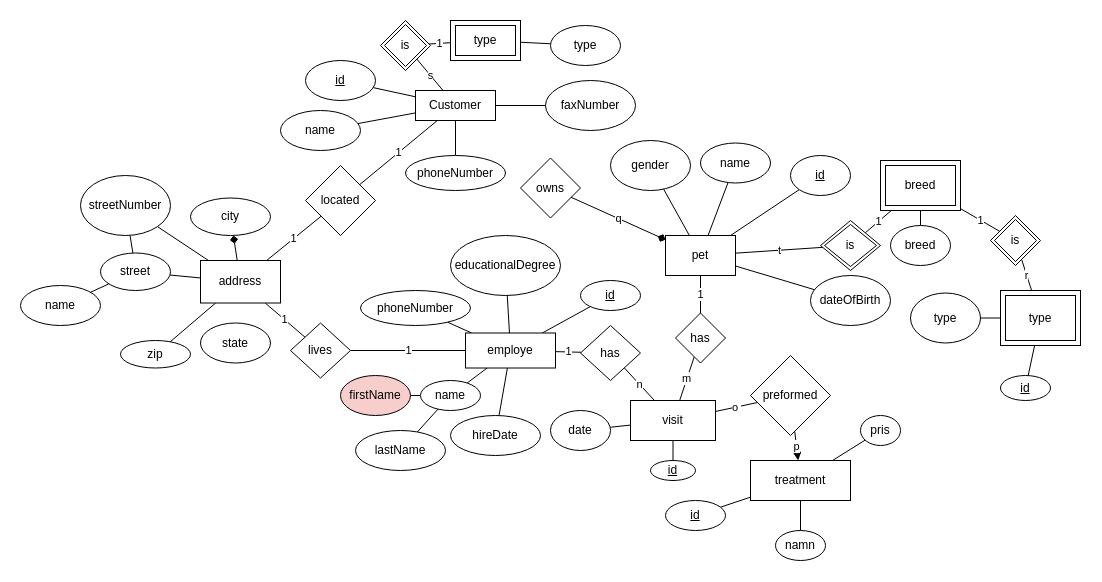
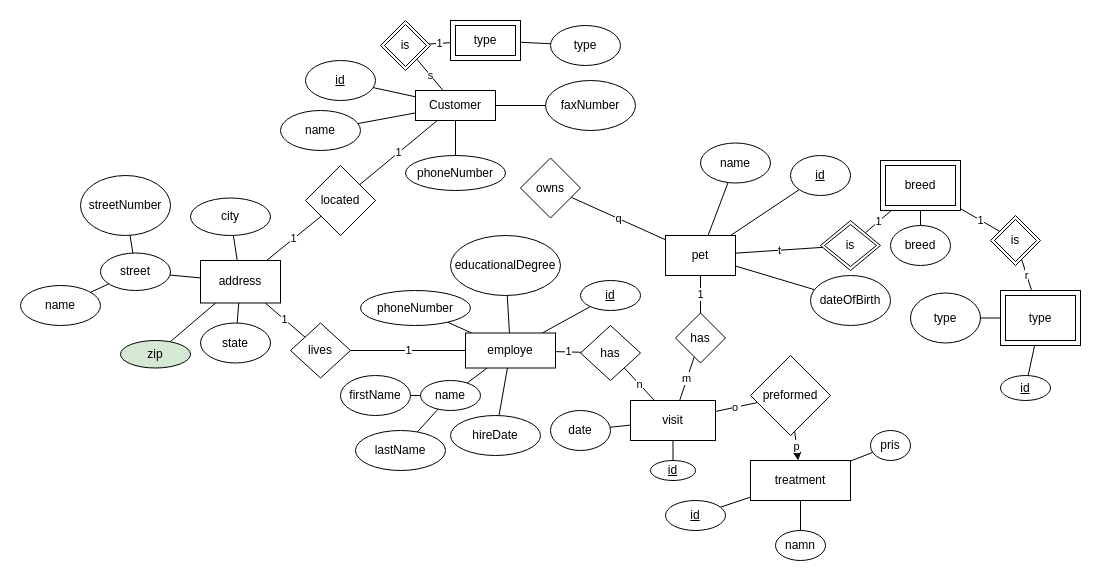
  <mxCell id="0" />
  <mxCell id="1" parent="0" />
  <mxCell id="2" value="" style="edgeStyle=none;orthogonalLoop=1;jettySize=auto;html=1;endArrow=none;" parent="1" source="6" target="16" edge="1"><mxGeometry relative="1" as="geometry" /></mxCell>
  <mxCell id="3" value="" style="edgeStyle=none;orthogonalLoop=1;jettySize=auto;html=1;endArrow=none;" parent="1" source="6" target="17" edge="1"><mxGeometry relative="1" as="geometry" /></mxCell>
  <mxCell id="4" value="s" style="edgeStyle=none;orthogonalLoop=1;jettySize=auto;html=1;endArrow=none;" parent="1" source="6" target="30" edge="1"><mxGeometry relative="1" as="geometry" /></mxCell>
  <mxCell id="5" value="" style="edgeStyle=none;orthogonalLoop=1;jettySize=auto;html=1;endArrow=none;" parent="1" source="6" target="97" edge="1"><mxGeometry relative="1" as="geometry" /></mxCell>
  <mxCell id="6" value="Customer" style="rounded=0;whiteSpace=wrap;html=1;" parent="1" vertex="1"><mxGeometry x="415" y="90" width="80" height="30" as="geometry" /></mxCell>
  <mxCell id="7" value="" style="edgeStyle=none;orthogonalLoop=1;jettySize=auto;html=1;endArrow=none;" parent="1" source="13" target="14" edge="1"><mxGeometry relative="1" as="geometry" /></mxCell>
  <mxCell id="8" value="" style="edgeStyle=none;orthogonalLoop=1;jettySize=auto;html=1;endArrow=none;" parent="1" source="13" target="15" edge="1"><mxGeometry relative="1" as="geometry" /></mxCell>
  <mxCell id="9" value="t" style="edgeStyle=none;orthogonalLoop=1;jettySize=auto;html=1;endArrow=none;" parent="1" source="13" target="26" edge="1"><mxGeometry relative="1" as="geometry" /></mxCell>
- <mxCell id="10" value="" style="edgeStyle=none;orthogonalLoop=1;jettySize=auto;html=1;endArrow=none;" parent="1" source="13" target="62" edge="1"><mxGeometry relative="1" as="geometry" /></mxCell>
  <mxCell id="11" value="" style="edgeStyle=none;orthogonalLoop=1;jettySize=auto;html=1;endArrow=none;" parent="1" source="13" target="63" edge="1"><mxGeometry relative="1" as="geometry" /></mxCell>
  <mxCell id="12" value="1" style="edgeStyle=none;orthogonalLoop=1;jettySize=auto;html=1;endArrow=none;" parent="1" source="13" target="80" edge="1"><mxGeometry relative="1" as="geometry"><mxPoint x="693.158" y="358.158" as="targetPoint" /></mxGeometry></mxCell>
  <mxCell id="13" value="pet" style="rounded=0;whiteSpace=wrap;html=1;" parent="1" vertex="1"><mxGeometry x="665" y="235" width="70" height="40" as="geometry" /></mxCell>
  <mxCell id="14" value="&lt;u&gt;id&lt;/u&gt;" style="ellipse;whiteSpace=wrap;html=1;rounded=0;" parent="1" vertex="1"><mxGeometry x="790" y="155" width="60" height="40" as="geometry" /></mxCell>
  <mxCell id="15" value="name" style="ellipse;whiteSpace=wrap;html=1;rounded=0;" parent="1" vertex="1"><mxGeometry x="700" y="142.5" width="70" height="40" as="geometry" /></mxCell>
  <mxCell id="16" value="name" style="ellipse;whiteSpace=wrap;html=1;rounded=0;" parent="1" vertex="1"><mxGeometry x="280" y="110" width="80" height="40" as="geometry" /></mxCell>
  <mxCell id="17" value="&lt;u&gt;id&lt;/u&gt;" style="ellipse;whiteSpace=wrap;html=1;rounded=0;" parent="1" vertex="1"><mxGeometry x="305" y="60" width="70" height="40" as="geometry" /></mxCell>
  <mxCell id="18" value="1" style="edgeStyle=none;orthogonalLoop=1;jettySize=auto;html=1;endArrow=none;" parent="1" source="20" target="27" edge="1"><mxGeometry relative="1" as="geometry" /></mxCell>
  <mxCell id="19" value="" style="edgeStyle=none;orthogonalLoop=1;jettySize=auto;html=1;endArrow=none;" parent="1" source="20" target="28" edge="1"><mxGeometry relative="1" as="geometry" /></mxCell>
  <mxCell id="20" value="breed" style="shape=ext;margin=3;double=1;whiteSpace=wrap;html=1;align=center;" parent="1" vertex="1"><mxGeometry x="880" y="160" width="80" height="50" as="geometry" /></mxCell>
  <mxCell id="21" value="" style="edgeStyle=none;orthogonalLoop=1;jettySize=auto;html=1;endArrow=none;" parent="1" source="24" target="29" edge="1"><mxGeometry relative="1" as="geometry" /></mxCell>
  <mxCell id="22" value="" style="edgeStyle=none;orthogonalLoop=1;jettySize=auto;html=1;endArrow=none;" parent="1" source="24" target="95" edge="1"><mxGeometry relative="1" as="geometry" /></mxCell>
  <mxCell id="23" value="r" style="edgeStyle=none;orthogonalLoop=1;jettySize=auto;html=1;endArrow=none;" parent="1" source="24" target="27" edge="1"><mxGeometry relative="1" as="geometry" /></mxCell>
  <mxCell id="24" value="type" style="shape=ext;margin=3;double=1;whiteSpace=wrap;html=1;align=center;" parent="1" vertex="1"><mxGeometry x="1000" y="290" width="80" height="55" as="geometry" /></mxCell>
  <mxCell id="25" value="1" style="edgeStyle=none;orthogonalLoop=1;jettySize=auto;html=1;endArrow=none;" parent="1" source="26" target="20" edge="1"><mxGeometry relative="1" as="geometry" /></mxCell>
  <mxCell id="26" value="is" style="shape=rhombus;double=1;perimeter=rhombusPerimeter;whiteSpace=wrap;html=1;align=center;" parent="1" vertex="1"><mxGeometry x="820" y="220" width="60" height="50" as="geometry" /></mxCell>
  <mxCell id="27" value="is" style="shape=rhombus;double=1;perimeter=rhombusPerimeter;whiteSpace=wrap;html=1;align=center;" parent="1" vertex="1"><mxGeometry x="990" y="215" width="50" height="50" as="geometry" /></mxCell>
  <mxCell id="28" value="breed" style="ellipse;whiteSpace=wrap;html=1;" parent="1" vertex="1"><mxGeometry x="890" y="225" width="60" height="40" as="geometry" /></mxCell>
  <mxCell id="29" value="type" style="ellipse;whiteSpace=wrap;html=1;" parent="1" vertex="1"><mxGeometry x="910" y="292.5" width="70" height="50" as="geometry" /></mxCell>
  <mxCell id="30" value="is" style="shape=rhombus;double=1;perimeter=rhombusPerimeter;whiteSpace=wrap;html=1;align=center;" parent="1" vertex="1"><mxGeometry x="380" y="20" width="50" height="50" as="geometry" /></mxCell>
  <mxCell id="31" value="1" style="edgeStyle=none;orthogonalLoop=1;jettySize=auto;html=1;endArrow=none;" parent="1" source="33" target="30" edge="1"><mxGeometry relative="1" as="geometry" /></mxCell>
  <mxCell id="32" value="" style="edgeStyle=none;orthogonalLoop=1;jettySize=auto;html=1;endArrow=none;" parent="1" source="33" target="34" edge="1"><mxGeometry relative="1" as="geometry" /></mxCell>
  <mxCell id="33" value="type" style="shape=ext;margin=3;double=1;whiteSpace=wrap;html=1;align=center;" parent="1" vertex="1"><mxGeometry x="450" y="20" width="70" height="40" as="geometry" /></mxCell>
  <mxCell id="34" value="type" style="ellipse;whiteSpace=wrap;html=1;" parent="1" vertex="1"><mxGeometry x="550" y="25" width="70" height="40" as="geometry" /></mxCell>
  <mxCell id="35" value="1" style="edgeStyle=none;orthogonalLoop=1;jettySize=auto;html=1;endArrow=none;" parent="1" source="98" target="42" edge="1"><mxGeometry relative="1" as="geometry"><mxPoint x="263.529" y="265" as="sourcePoint" /></mxGeometry></mxCell>
  <mxCell id="36" value="1" style="edgeStyle=none;orthogonalLoop=1;jettySize=auto;html=1;endArrow=none;" parent="1" source="98" target="44" edge="1"><mxGeometry relative="1" as="geometry"><mxPoint x="264.615" y="305" as="sourcePoint" /></mxGeometry></mxCell>
  <mxCell id="37" value="" style="edgeStyle=none;orthogonalLoop=1;jettySize=auto;html=1;endArrow=none;" parent="1" source="98" target="55" edge="1"><mxGeometry relative="1" as="geometry"><mxPoint x="190" y="278.357" as="sourcePoint" /></mxGeometry></mxCell>
- <mxCell id="38" value="" style="edgeStyle=none;orthogonalLoop=1;jettySize=auto;html=1;endArrow=diamond;" parent="1" source="98" target="58" edge="1"><mxGeometry relative="1" as="geometry"><mxPoint x="246" y="306" as="sourcePoint" /></mxGeometry></mxCell>
+ <mxCell id="38" value="" style="edgeStyle=none;orthogonalLoop=1;jettySize=auto;html=1;endArrow=none;" parent="1" source="98" target="58" edge="1"><mxGeometry relative="1" as="geometry"><mxPoint x="246" y="306" as="sourcePoint" /></mxGeometry></mxCell>
  <mxCell id="39" value="" style="edgeStyle=none;orthogonalLoop=1;jettySize=auto;html=1;endArrow=none;" parent="1" source="98" target="59" edge="1"><mxGeometry relative="1" as="geometry"><mxPoint x="215.306" y="305" as="sourcePoint" /></mxGeometry></mxCell>
- <mxCell id="40" value="" style="edgeStyle=none;orthogonalLoop=1;jettySize=auto;html=1;endArrow=none;" parent="1" source="98" target="57" edge="1"><mxGeometry relative="1" as="geometry"><mxPoint x="238.261" y="305" as="sourcePoint" /></mxGeometry></mxCell>
+ <mxCell id="40" value="" style="edgeStyle=none;orthogonalLoop=1;jettySize=auto;html=1;endArrow=none;" parent="1" source="98" target="60" edge="1"><mxGeometry relative="1" as="geometry"><mxPoint x="238.261" y="305" as="sourcePoint" /></mxGeometry></mxCell>
  <mxCell id="41" value="1" style="edgeStyle=none;orthogonalLoop=1;jettySize=auto;html=1;endArrow=none;" parent="1" source="42" target="6" edge="1"><mxGeometry relative="1" as="geometry" /></mxCell>
  <mxCell id="42" value="located" style="rhombus;whiteSpace=wrap;html=1;rounded=0;" parent="1" vertex="1"><mxGeometry x="305" y="165" width="70" height="70" as="geometry" /></mxCell>
  <mxCell id="43" value="1" style="edgeStyle=none;orthogonalLoop=1;jettySize=auto;html=1;endArrow=none;" parent="1" source="44" target="52" edge="1"><mxGeometry relative="1" as="geometry" /></mxCell>
  <mxCell id="44" value="lives" style="rhombus;whiteSpace=wrap;html=1;rounded=0;" parent="1" vertex="1"><mxGeometry x="290" y="322.5" width="60" height="55" as="geometry" /></mxCell>
  <mxCell id="45" value="" style="edgeStyle=none;orthogonalLoop=1;jettySize=auto;html=1;endArrow=none;" parent="1" source="6" target="61" edge="1"><mxGeometry relative="1" as="geometry" /></mxCell>
  <mxCell id="46" value="" style="edgeStyle=none;orthogonalLoop=1;jettySize=auto;html=1;endArrow=none;" parent="1" source="52" target="66" edge="1"><mxGeometry relative="1" as="geometry" /></mxCell>
  <mxCell id="47" value="" style="edgeStyle=none;orthogonalLoop=1;jettySize=auto;html=1;endArrow=none;" parent="1" source="52" target="69" edge="1"><mxGeometry relative="1" as="geometry" /></mxCell>
  <mxCell id="48" value="" style="edgeStyle=none;orthogonalLoop=1;jettySize=auto;html=1;endArrow=none;" parent="1" source="52" target="72" edge="1"><mxGeometry relative="1" as="geometry" /></mxCell>
  <mxCell id="49" value="" style="edgeStyle=none;orthogonalLoop=1;jettySize=auto;html=1;endArrow=none;" parent="1" source="52" target="73" edge="1"><mxGeometry relative="1" as="geometry" /></mxCell>
  <mxCell id="50" value="1" style="edgeStyle=none;orthogonalLoop=1;jettySize=auto;html=1;endArrow=none;" parent="1" source="52" target="77" edge="1"><mxGeometry relative="1" as="geometry"><mxPoint x="632.353" y="372.647" as="targetPoint" /></mxGeometry></mxCell>
  <mxCell id="51" value="" style="edgeStyle=none;orthogonalLoop=1;jettySize=auto;html=1;endArrow=none;" parent="1" source="52" target="96" edge="1"><mxGeometry relative="1" as="geometry" /></mxCell>
  <mxCell id="52" value="employe" style="whiteSpace=wrap;html=1;rounded=0;" parent="1" vertex="1"><mxGeometry x="465" y="332.5" width="90" height="35" as="geometry" /></mxCell>
  <mxCell id="53" value="" style="edgeStyle=none;orthogonalLoop=1;jettySize=auto;html=1;endArrow=none;" parent="1" source="55" target="56" edge="1"><mxGeometry relative="1" as="geometry" /></mxCell>
  <mxCell id="54" value="" style="edgeStyle=none;orthogonalLoop=1;jettySize=auto;html=1;endArrow=none;" parent="1" source="55" target="57" edge="1"><mxGeometry relative="1" as="geometry" /></mxCell>
  <mxCell id="55" value="street" style="ellipse;whiteSpace=wrap;html=1;rounded=0;" parent="1" vertex="1"><mxGeometry x="100" y="252.5" width="70" height="37.5" as="geometry" /></mxCell>
  <mxCell id="56" value="name" style="ellipse;whiteSpace=wrap;html=1;rounded=0;" parent="1" vertex="1"><mxGeometry x="20" y="285" width="80" height="40" as="geometry" /></mxCell>
  <mxCell id="57" value="streetNumber" style="ellipse;whiteSpace=wrap;html=1;rounded=0;" parent="1" vertex="1"><mxGeometry x="80" y="175" width="90" height="60" as="geometry" /></mxCell>
  <mxCell id="58" value="city" style="ellipse;whiteSpace=wrap;html=1;rounded=0;" parent="1" vertex="1"><mxGeometry x="190" y="197.5" width="80" height="37.5" as="geometry" /></mxCell>
- <mxCell id="59" value="zip" style="ellipse;whiteSpace=wrap;html=1;rounded=0;" parent="1" vertex="1"><mxGeometry x="120" y="340" width="70" height="27.5" as="geometry" /></mxCell>
+ <mxCell id="59" value="zip" style="ellipse;whiteSpace=wrap;html=1;rounded=0;fillColor=#d5e8d4;" parent="1" vertex="1"><mxGeometry x="120" y="340" width="70" height="27.5" as="geometry" /></mxCell>
  <mxCell id="60" value="state" style="ellipse;whiteSpace=wrap;html=1;rounded=0;" parent="1" vertex="1"><mxGeometry x="200" y="322.5" width="70" height="40" as="geometry" /></mxCell>
  <mxCell id="61" value="faxNumber" style="ellipse;whiteSpace=wrap;html=1;rounded=0;" parent="1" vertex="1"><mxGeometry x="545" y="80" width="90" height="50" as="geometry" /></mxCell>
- <mxCell id="62" value="gender" style="ellipse;whiteSpace=wrap;html=1;rounded=0;" parent="1" vertex="1"><mxGeometry x="610" y="140" width="80" height="50" as="geometry" /></mxCell>
  <mxCell id="63" value="dateOfBirth" style="ellipse;whiteSpace=wrap;html=1;rounded=0;" parent="1" vertex="1"><mxGeometry x="810" y="275" width="80" height="50" as="geometry" /></mxCell>
- <mxCell id="64" value="q" style="edgeStyle=none;orthogonalLoop=1;jettySize=auto;html=1;endArrow=diamond;" parent="1" source="65" target="13" edge="1"><mxGeometry relative="1" as="geometry" /></mxCell>
+ <mxCell id="64" value="q" style="edgeStyle=none;orthogonalLoop=1;jettySize=auto;html=1;endArrow=none;" parent="1" source="65" target="13" edge="1"><mxGeometry relative="1" as="geometry" /></mxCell>
  <mxCell id="65" value="owns" style="rhombus;whiteSpace=wrap;html=1;rounded=0;" parent="1" vertex="1"><mxGeometry x="520" y="157.5" width="60" height="60" as="geometry" /></mxCell>
  <mxCell id="66" value="&lt;u&gt;id&lt;/u&gt;" style="ellipse;whiteSpace=wrap;html=1;rounded=0;" parent="1" vertex="1"><mxGeometry x="580" y="280" width="60" height="30" as="geometry" /></mxCell>
  <mxCell id="67" value="" style="edgeStyle=none;orthogonalLoop=1;jettySize=auto;html=1;endArrow=none;" parent="1" source="69" target="70" edge="1"><mxGeometry relative="1" as="geometry" /></mxCell>
  <mxCell id="68" value="" style="edgeStyle=none;orthogonalLoop=1;jettySize=auto;html=1;endArrow=none;" parent="1" source="69" target="71" edge="1"><mxGeometry relative="1" as="geometry" /></mxCell>
  <mxCell id="69" value="name" style="ellipse;whiteSpace=wrap;html=1;rounded=0;" parent="1" vertex="1"><mxGeometry x="420" y="380" width="60" height="30" as="geometry" /></mxCell>
- <mxCell id="70" value="firstName" style="ellipse;whiteSpace=wrap;html=1;rounded=0;fillColor=#f8cecc;" parent="1" vertex="1"><mxGeometry x="340" y="375" width="70" height="40" as="geometry" /></mxCell>
+ <mxCell id="70" value="firstName" style="ellipse;whiteSpace=wrap;html=1;rounded=0;" parent="1" vertex="1"><mxGeometry x="340" y="375" width="70" height="40" as="geometry" /></mxCell>
  <mxCell id="71" value="lastName" style="ellipse;whiteSpace=wrap;html=1;rounded=0;" parent="1" vertex="1"><mxGeometry x="355" y="430" width="90" height="40" as="geometry" /></mxCell>
  <mxCell id="72" value="educationalDegree" style="ellipse;whiteSpace=wrap;html=1;rounded=0;" parent="1" vertex="1"><mxGeometry x="450" y="235" width="110" height="60" as="geometry" /></mxCell>
  <mxCell id="73" value="hireDate" style="ellipse;whiteSpace=wrap;html=1;rounded=0;" parent="1" vertex="1"><mxGeometry x="450" y="415" width="90" height="40" as="geometry" /></mxCell>
  <mxCell id="74" style="edgeStyle=none;orthogonalLoop=1;jettySize=auto;html=1;exitX=0.5;exitY=1;exitDx=0;exitDy=0;endArrow=none;" parent="1" edge="1"><mxGeometry relative="1" as="geometry"><mxPoint x="780" y="465" as="sourcePoint" /><mxPoint x="780" y="465" as="targetPoint" /></mxGeometry></mxCell>
  <mxCell id="75" value="n" style="edgeStyle=none;orthogonalLoop=1;jettySize=auto;html=1;endArrow=none;" parent="1" source="90" target="77" edge="1"><mxGeometry relative="1" as="geometry"><mxPoint x="675.385" y="410" as="sourcePoint" /></mxGeometry></mxCell>
  <mxCell id="76" value="o&amp;nbsp;" style="edgeStyle=none;orthogonalLoop=1;jettySize=auto;html=1;endArrow=none;" parent="1" source="90" target="82" edge="1"><mxGeometry relative="1" as="geometry"><mxPoint x="750" y="437.692" as="sourcePoint" /></mxGeometry></mxCell>
  <mxCell id="77" value="has" style="rhombus;whiteSpace=wrap;html=1;" parent="1" vertex="1"><mxGeometry x="580" y="325" width="60" height="55" as="geometry" /></mxCell>
  <mxCell id="78" value="m" style="edgeStyle=none;orthogonalLoop=1;jettySize=auto;html=1;endArrow=none;" parent="1" source="80" target="90" edge="1"><mxGeometry relative="1" as="geometry"><mxPoint x="729.091" y="410" as="targetPoint" /></mxGeometry></mxCell>
  <mxCell id="79" value="1" style="edgeStyle=none;orthogonalLoop=1;jettySize=auto;html=1;endArrow=none;" parent="1" source="80" target="13" edge="1"><mxGeometry relative="1" as="geometry" /></mxCell>
  <mxCell id="80" value="has" style="rhombus;whiteSpace=wrap;html=1;" parent="1" vertex="1"><mxGeometry x="675" y="312.5" width="50" height="50" as="geometry" /></mxCell>
  <mxCell id="81" value="p" style="edgeStyle=none;orthogonalLoop=1;jettySize=auto;html=1;endArrow=classic;" parent="1" source="82" target="87" edge="1"><mxGeometry relative="1" as="geometry" /></mxCell>
  <mxCell id="82" value="preformed" style="rhombus;whiteSpace=wrap;html=1;rounded=0;" parent="1" vertex="1"><mxGeometry x="750" y="355" width="80" height="80" as="geometry" /></mxCell>
  <mxCell id="83" value="" style="edgeStyle=none;orthogonalLoop=1;jettySize=auto;html=1;endArrow=none;" parent="1" source="87" target="91" edge="1"><mxGeometry relative="1" as="geometry" /></mxCell>
  <mxCell id="84" value="" style="edgeStyle=none;orthogonalLoop=1;jettySize=auto;html=1;endArrow=none;" parent="1" source="87" target="92" edge="1"><mxGeometry relative="1" as="geometry" /></mxCell>
  <mxCell id="85" value="" style="edgeStyle=none;orthogonalLoop=1;jettySize=auto;html=1;endArrow=none;" parent="1" source="87" target="92" edge="1"><mxGeometry relative="1" as="geometry" /></mxCell>
  <mxCell id="86" value="" style="edgeStyle=none;orthogonalLoop=1;jettySize=auto;html=1;endArrow=none;" parent="1" source="87" target="93" edge="1"><mxGeometry relative="1" as="geometry" /></mxCell>
  <mxCell id="87" value="treatment" style="whiteSpace=wrap;html=1;rounded=0;" parent="1" vertex="1"><mxGeometry x="750" y="460" width="100" height="40" as="geometry" /></mxCell>
  <mxCell id="88" value="" style="edgeStyle=none;orthogonalLoop=1;jettySize=auto;html=1;endArrow=none;" parent="1" source="90" target="94" edge="1"><mxGeometry relative="1" as="geometry" /></mxCell>
  <mxCell id="89" style="edgeStyle=none;orthogonalLoop=1;jettySize=auto;html=1;endArrow=none;" edge="1" parent="1" source="90" target="99"><mxGeometry relative="1" as="geometry" /></mxCell>
  <mxCell id="90" value="visit" style="rounded=0;whiteSpace=wrap;html=1;" parent="1" vertex="1"><mxGeometry x="630" y="400" width="85" height="40" as="geometry" /></mxCell>
- <mxCell id="91" value="pris" style="ellipse;whiteSpace=wrap;html=1;rounded=0;" parent="1" vertex="1"><mxGeometry x="860" y="415" width="40" height="30" as="geometry" /></mxCell>
+ <mxCell id="91" value="pris" style="ellipse;whiteSpace=wrap;html=1;rounded=0;" parent="1" vertex="1"><mxGeometry x="870" y="430" width="40" height="30" as="geometry" /></mxCell>
  <mxCell id="92" value="namn" style="ellipse;whiteSpace=wrap;html=1;rounded=0;" parent="1" vertex="1"><mxGeometry x="775" y="530" width="50" height="30" as="geometry" /></mxCell>
  <mxCell id="93" value="&lt;u&gt;id&lt;/u&gt;" style="ellipse;whiteSpace=wrap;html=1;rounded=0;" parent="1" vertex="1"><mxGeometry x="665" y="500" width="60" height="30" as="geometry" /></mxCell>
  <mxCell id="94" value="&lt;u&gt;id&lt;/u&gt;" style="ellipse;whiteSpace=wrap;html=1;rounded=0;" parent="1" vertex="1"><mxGeometry x="650" y="460" width="45" height="20" as="geometry" /></mxCell>
  <mxCell id="95" value="&lt;u&gt;id&lt;/u&gt;" style="ellipse;whiteSpace=wrap;html=1;" parent="1" vertex="1"><mxGeometry x="1000" y="375" width="50" height="25" as="geometry" /></mxCell>
  <mxCell id="96" value="phoneNumber" style="ellipse;whiteSpace=wrap;html=1;" parent="1" vertex="1"><mxGeometry x="360" y="290" width="110" height="35" as="geometry" /></mxCell>
  <mxCell id="97" value="phoneNumber" style="ellipse;whiteSpace=wrap;html=1;" parent="1" vertex="1"><mxGeometry x="405" y="155" width="100" height="35" as="geometry" /></mxCell>
  <mxCell id="98" value="address" style="rounded=0;whiteSpace=wrap;html=1;" vertex="1" parent="1"><mxGeometry x="200" y="260" width="80" height="42.5" as="geometry" /></mxCell>
  <mxCell id="99" value="date" style="ellipse;whiteSpace=wrap;html=1;" vertex="1" parent="1"><mxGeometry x="550" y="410" width="60" height="40" as="geometry" /></mxCell>
